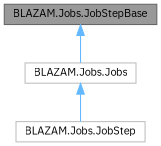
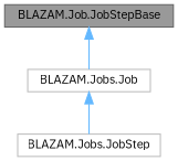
  digraph {
    fontname="IBM Plex Sans"
    node [color=grey75 fillcolor=white fontname="IBM Plex Sans" fontsize=10 shape=box style=filled]
    edge [color=steelblue1 dir=back fontname="IBM Plex Sans" fontsize=10 labelfontname=Helvetica labelfontsize=10 style=solid]
-   n1 [color=gray40 fillcolor=grey60 fontcolor=black height=0.2 label="BLAZAM.Jobs.JobStepBase" width=0.4]
-   n2 [height=0.2 label="BLAZAM.Jobs.Jobs" width=0.4]
+   n1 [color=gray40 fillcolor=grey60 fontcolor=black height=0.2 label="BLAZAM.Job.JobStepBase" width=0.4]
+   n2 [height=0.2 label="BLAZAM.Jobs.Job" width=0.4]
    n3 [height=0.2 label="BLAZAM.Jobs.JobStep" width=0.4]
    n1 -> n2
    n2 -> n3
  }
